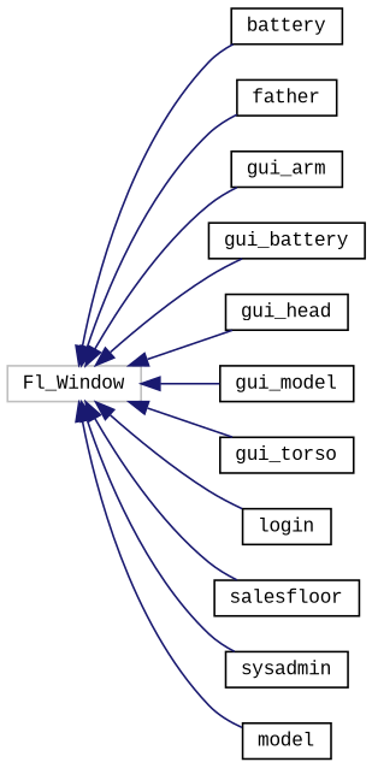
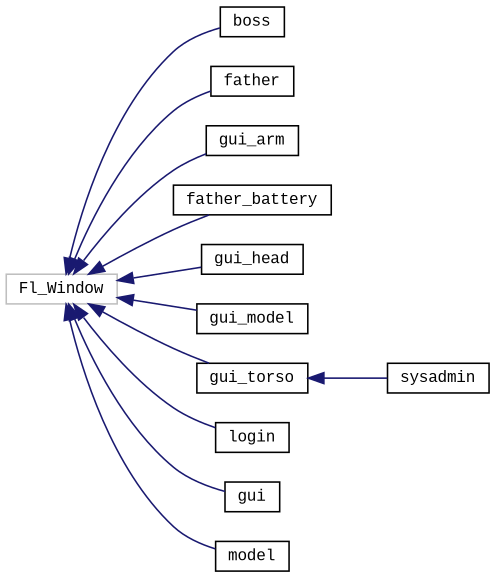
  digraph {
    fontname="Liberation Mono"
    rankdir=LR
    node [color=black fillcolor=white fontname="Liberation Mono" fontsize=10 shape=record style=filled]
    edge [color=midnightblue dir=back fontname="Liberation Mono" fontsize=10 labelfontname=Helvetica labelfontsize=10 style=solid]
    n1 [color=grey75 height=0.2 label=Fl_Window width=0.4]
-   n2 [height=0.2 label=battery width=0.4]
+   n2 [height=0.2 label=boss width=0.4]
    n3 [height=0.2 label=father width=0.4]
    n4 [height=0.2 label=gui_arm width=0.4]
-   n5 [height=0.2 label=gui_battery width=0.4]
+   n5 [height=0.2 label=father_battery width=0.4]
    n6 [height=0.2 label=gui_head width=0.4]
    n7 [height=0.2 label=gui_model width=0.4]
    n8 [height=0.2 label=gui_torso width=0.4]
    n9 [height=0.2 label=login width=0.4]
-   n10 [height=0.2 label=salesfloor width=0.4]
+   n10 [height=0.2 label=gui width=0.4]
    n11 [height=0.2 label=sysadmin width=0.4]
    n12 [height=0.2 label=model width=0.4]
    n1 -> n2
    n1 -> n3
    n1 -> n4
    n1 -> n5
    n1 -> n6
    n1 -> n7
    n1 -> n8
    n1 -> n9
    n1 -> n10
-   n1 -> n11
+   n8 -> n11
    n1 -> n12
  }
